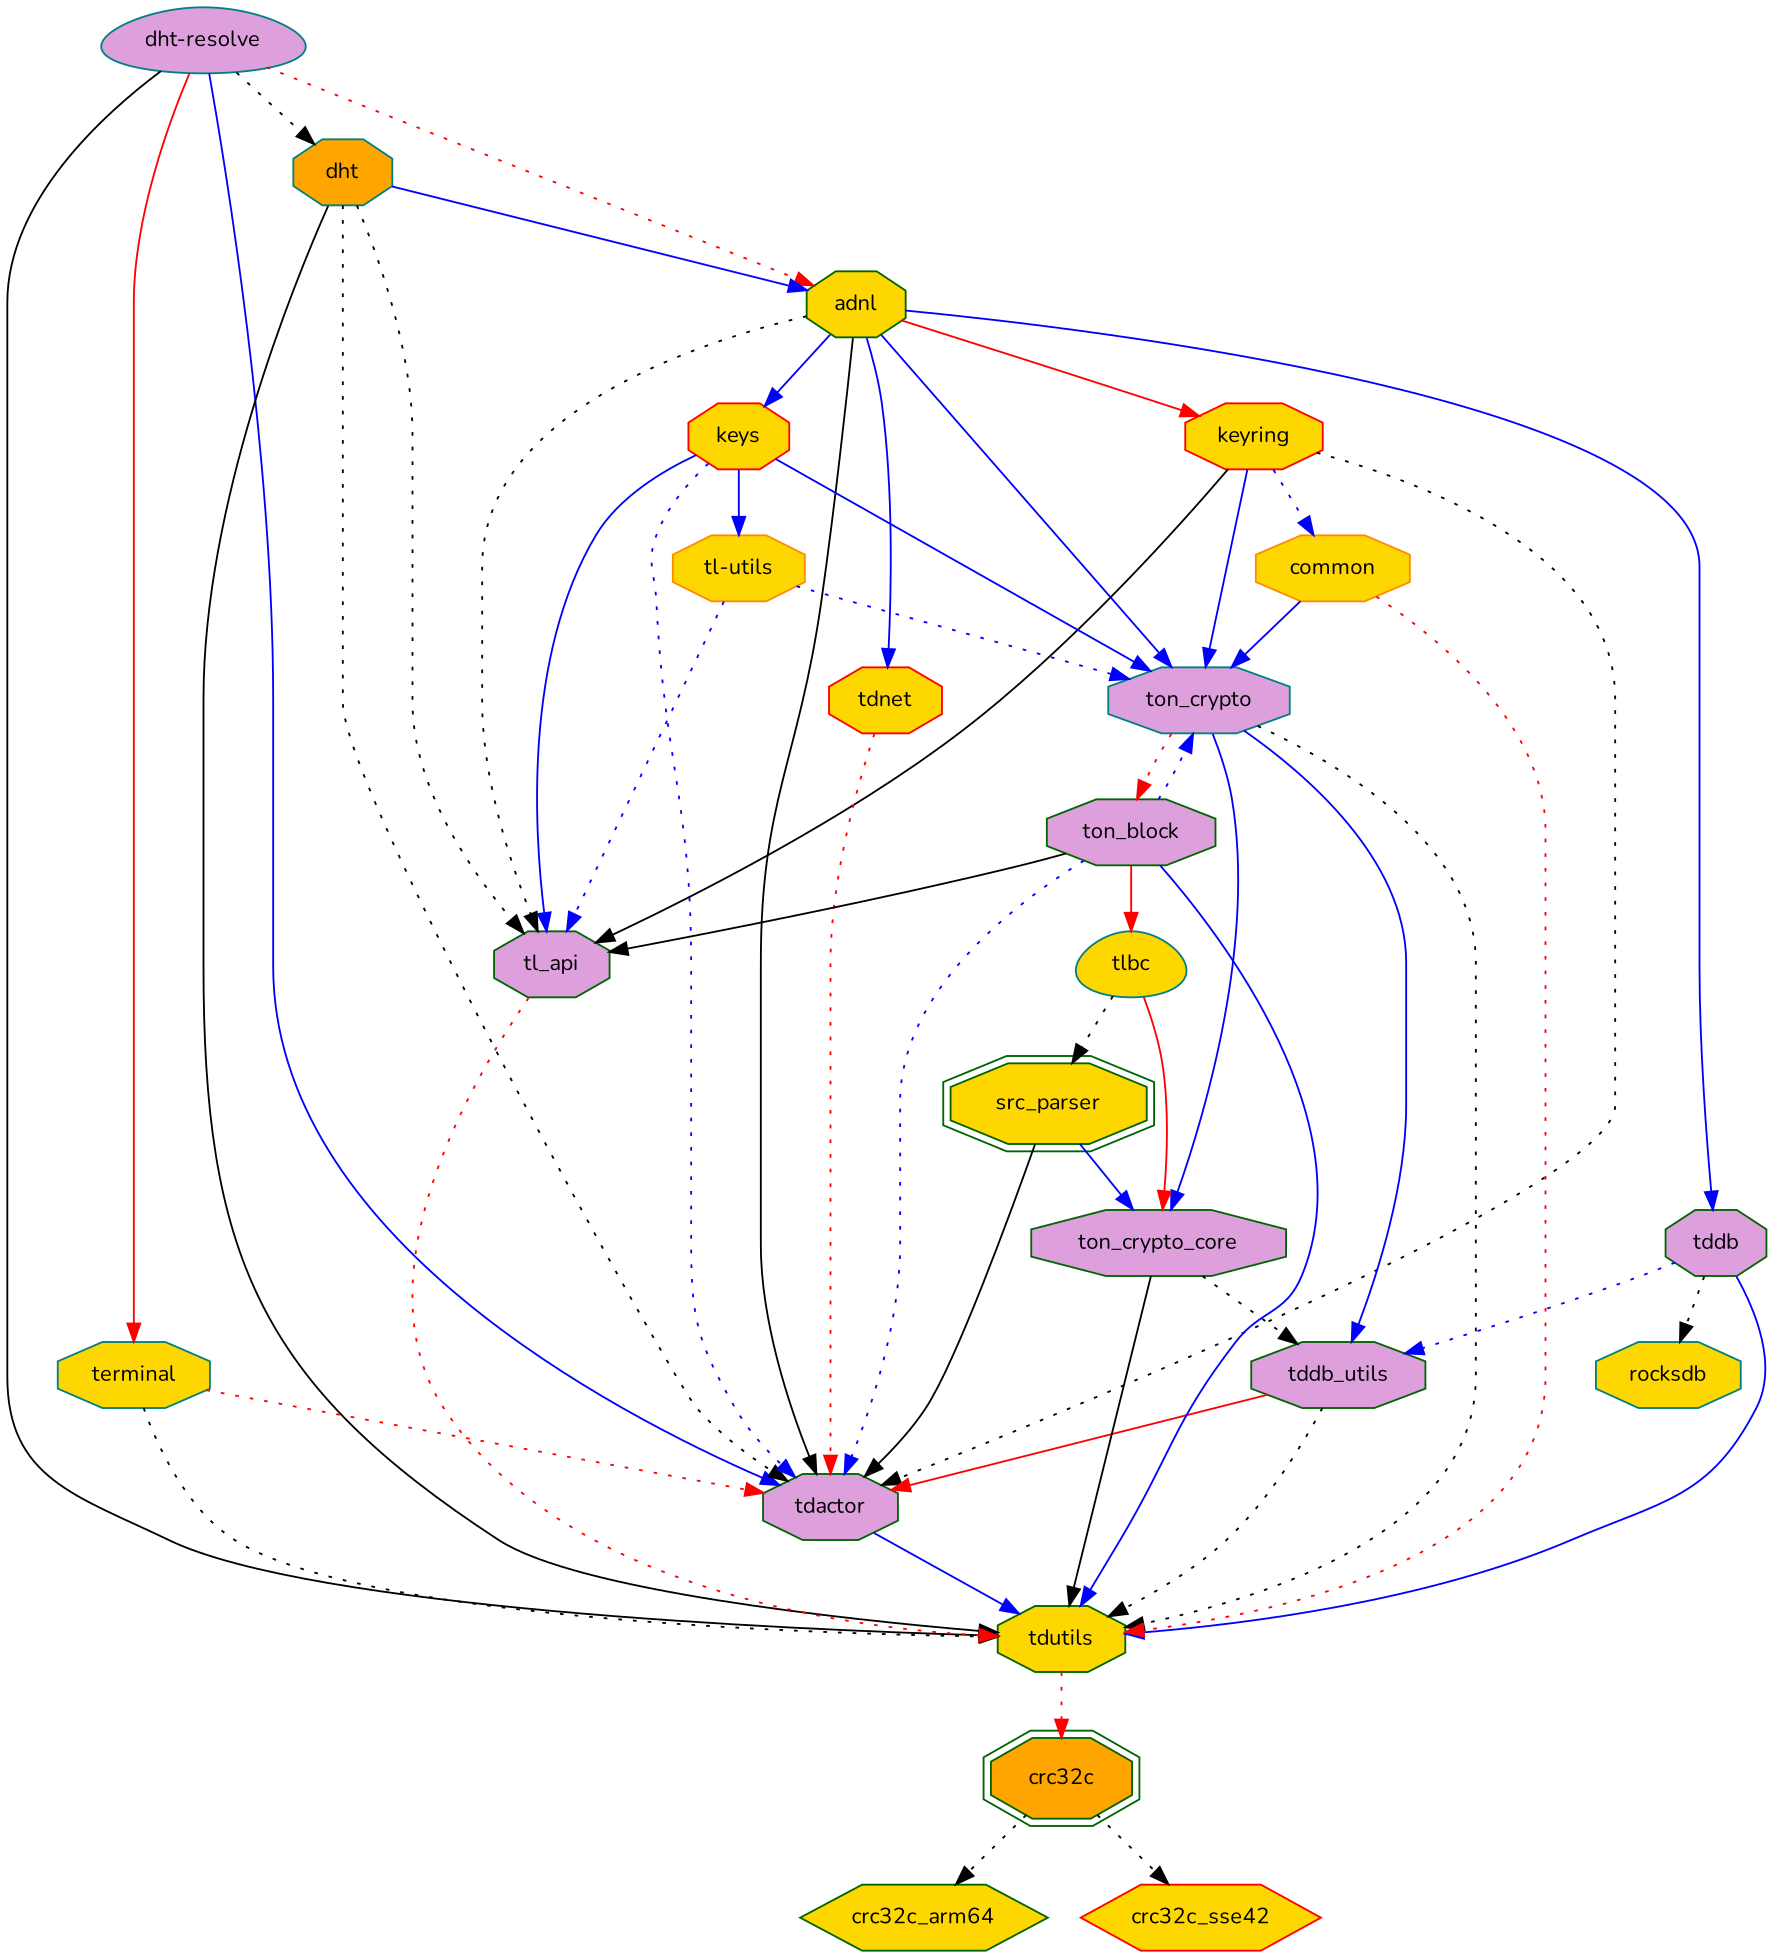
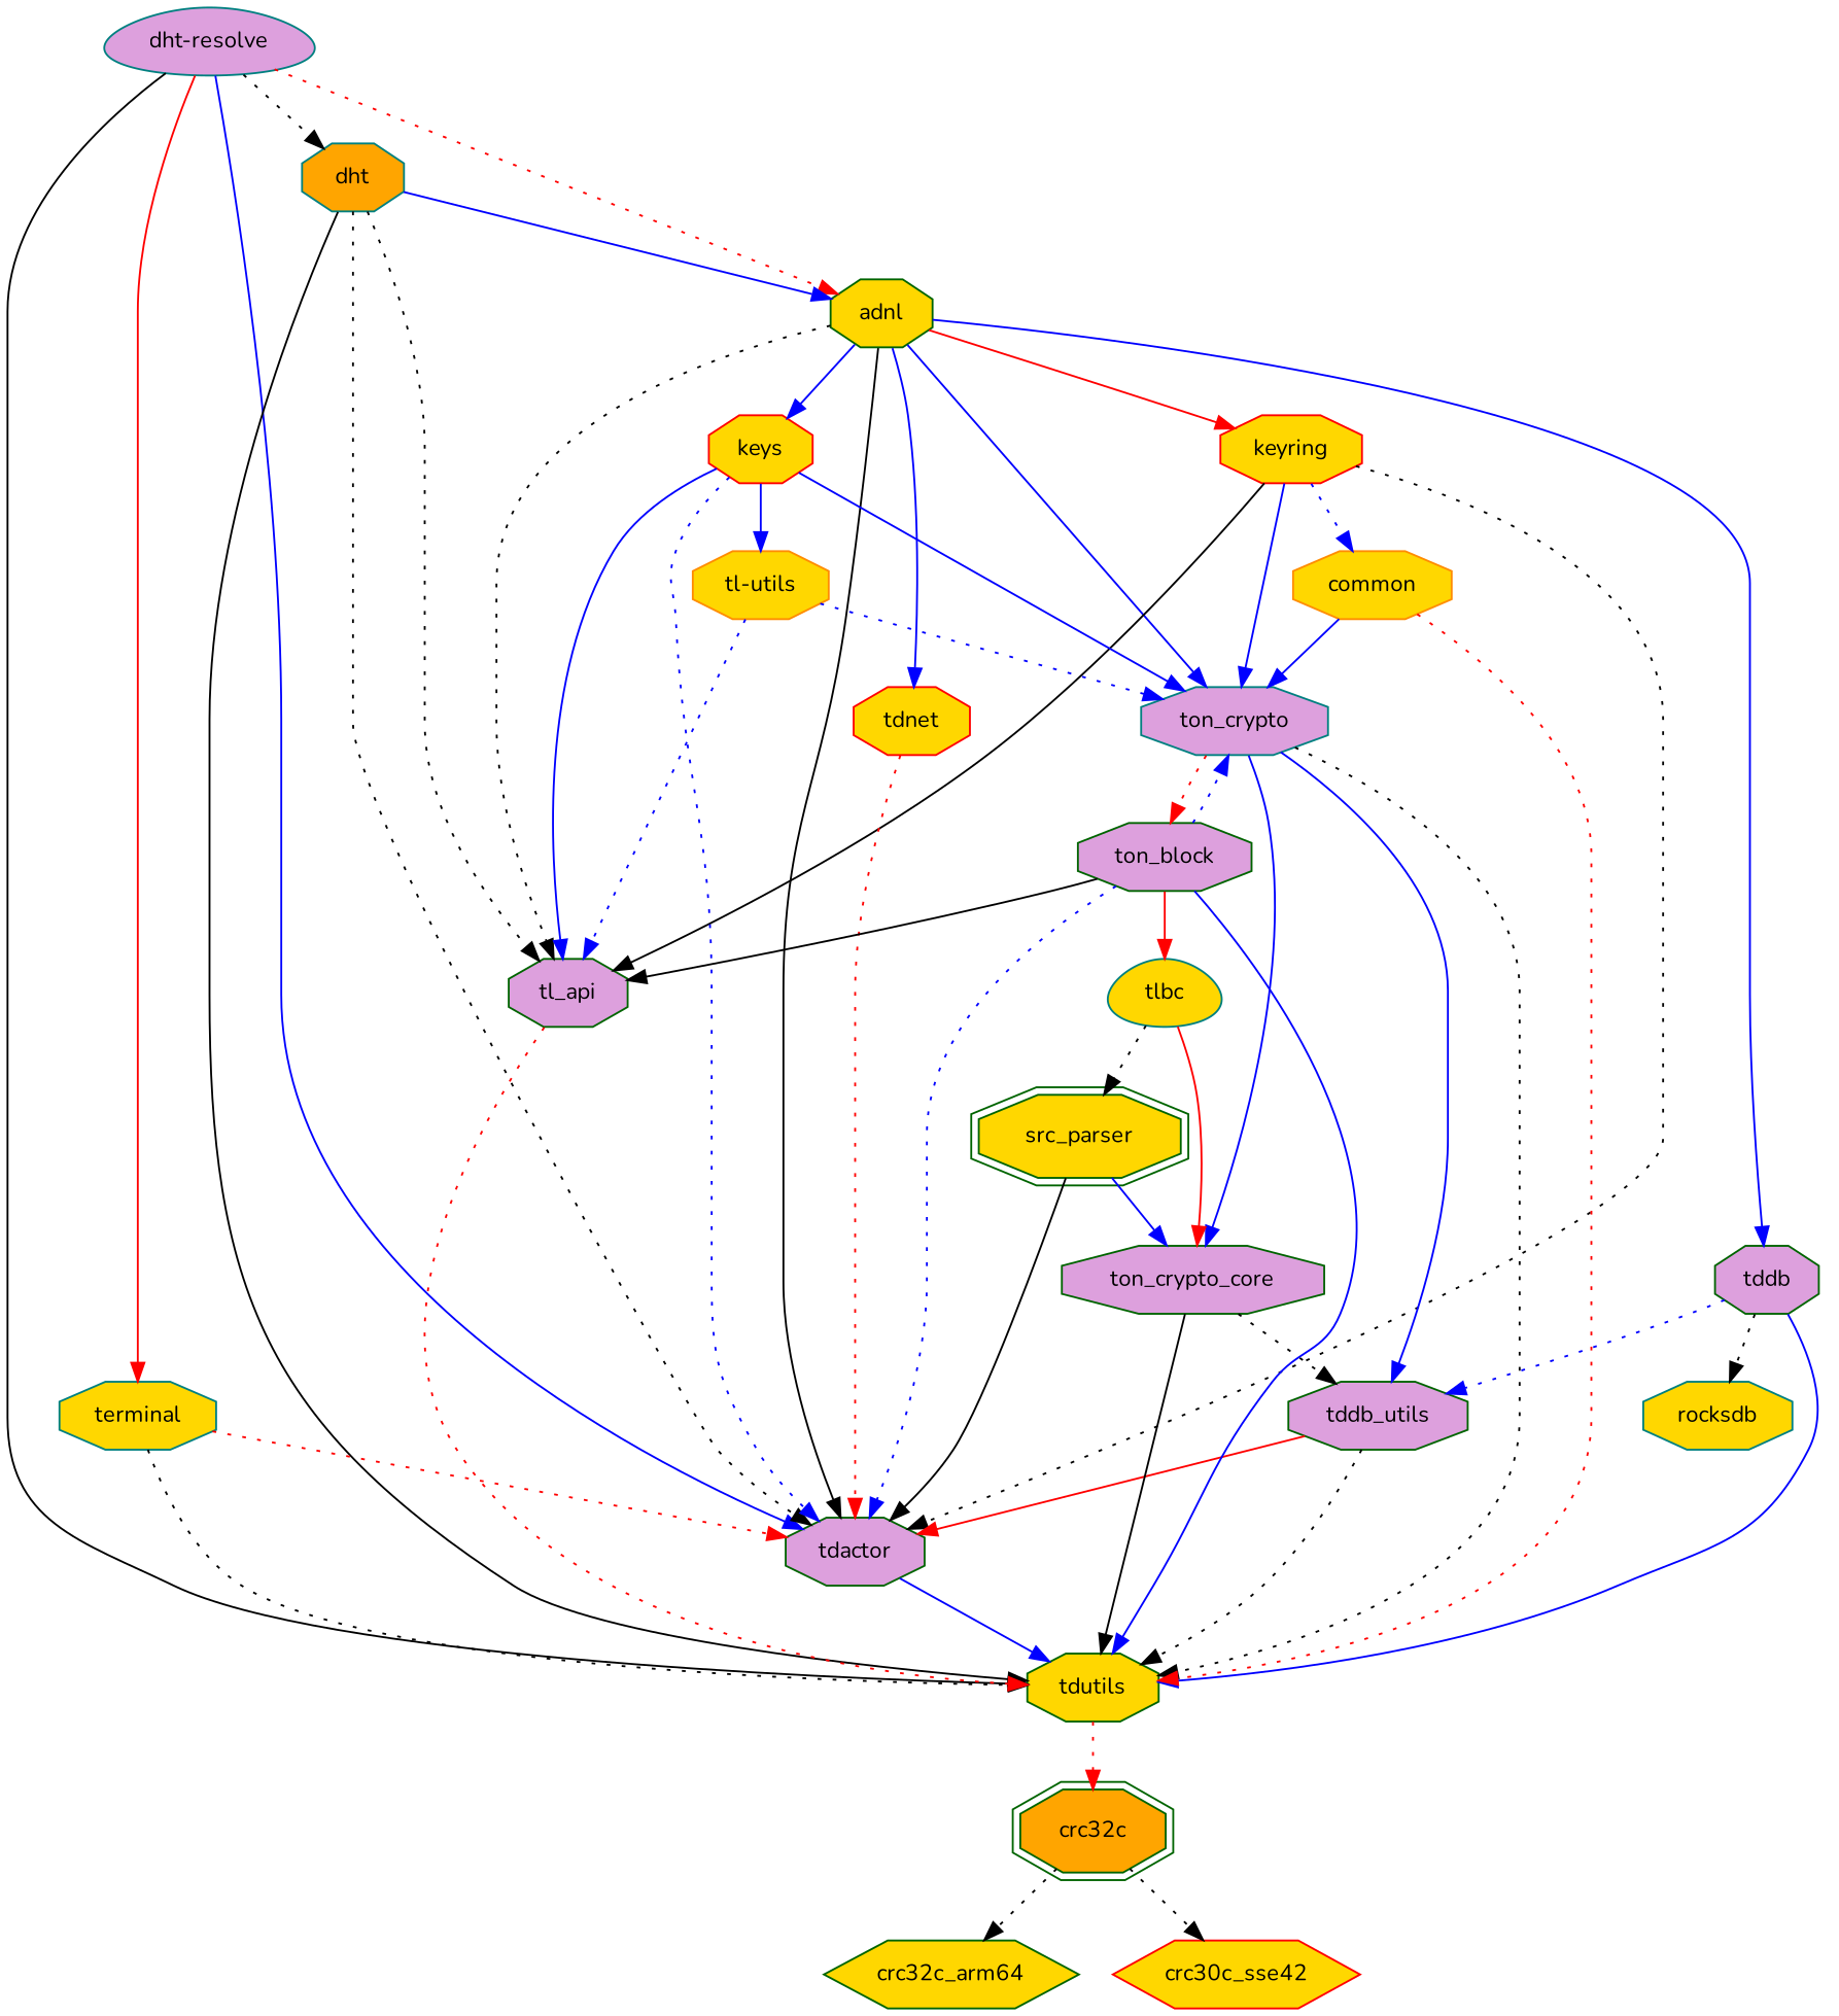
  digraph {
    fontname=Nunito
    node [color=darkgreen fillcolor=gold fontname=Nunito fontsize=12 shape=octagon style=filled]
    edge [color=blue fontname=Nunito style=solid]
    n1 [color=teal fillcolor=plum label="dht-resolve" shape=egg]
    n2 [label=adnl]
    n3 [label=tdutils]
    n4 [fillcolor=plum label=tdactor]
    n5 [color=teal fillcolor=orange label=dht]
    n6 [color=teal label=terminal]
    n7 [color=red label=keyring]
    n8 [color=teal fillcolor=plum label=ton_crypto]
    n9 [fillcolor=plum label=tl_api]
    n10 [color=red label=keys]
    n11 [fillcolor=plum label=tddb]
    n12 [color=red label=tdnet]
    n13 [fillcolor=orange label=crc32c shape=doubleoctagon]
    n14 [color=darkorange label=common]
    n15 [fillcolor=plum label=tddb_utils]
    n16 [fillcolor=plum label=ton_block]
    n17 [fillcolor=plum label=ton_crypto_core]
    n18 [color=darkorange label="tl-utils"]
    n19 [color=teal label=rocksdb]
    n20 [label=crc32c_arm64 shape=hexagon]
-   n21 [color=red label=crc32c_sse42 shape=hexagon]
+   n21 [color=red label=crc30c_sse42 shape=hexagon]
    n22 [color=teal label=tlbc shape=egg]
    n23 [label=src_parser shape=doubleoctagon]
    n1 -> n2 [color=red style=dotted]
    n1 -> n3 [color=black]
    n1 -> n4
    n1 -> n5 [color=black style=dotted]
    n1 -> n6 [color=red]
    n2 -> n4 [color=black]
    n2 -> n7 [color=red]
    n2 -> n8
    n2 -> n9 [color=black style=dotted]
    n2 -> n10
    n2 -> n11
    n2 -> n12
    n3 -> n13 [color=red style=dotted]
    n4 -> n3
    n5 -> n2
    n5 -> n3 [color=black]
    n5 -> n4 [color=black style=dotted]
    n5 -> n9 [color=black style=dotted]
    n6 -> n3 [color=black style=dotted]
    n6 -> n4 [color=red style=dotted]
    n7 -> n4 [color=black style=dotted]
    n7 -> n8
    n7 -> n9 [color=black]
    n7 -> n14 [style=dotted]
    n8 -> n3 [color=black style=dotted]
    n8 -> n15
    n8 -> n16 [color=red style=dotted]
    n8 -> n17
    n9 -> n3 [color=red style=dotted]
    n10 -> n4 [style=dotted]
    n10 -> n8
    n10 -> n9
    n10 -> n18
    n11 -> n3
    n11 -> n15 [style=dotted]
    n11 -> n19 [color=black style=dotted]
    n12 -> n4 [color=red style=dotted]
    n13 -> n20 [color=black style=dotted]
    n13 -> n21 [color=black style=dotted]
    n14 -> n3 [color=red style=dotted]
    n14 -> n8
    n15 -> n3 [color=black style=dotted]
    n15 -> n4 [color=red]
    n16 -> n3
    n16 -> n4 [style=dotted]
    n16 -> n8 [style=dotted]
    n16 -> n9 [color=black]
    n16 -> n22 [color=red]
    n17 -> n3 [color=black]
    n17 -> n15 [color=black style=dotted]
    n18 -> n8 [style=dotted]
    n18 -> n9 [style=dotted]
    n22 -> n17 [color=red]
    n22 -> n23 [color=black style=dotted]
    n23 -> n4 [color=black]
    n23 -> n17
  }
